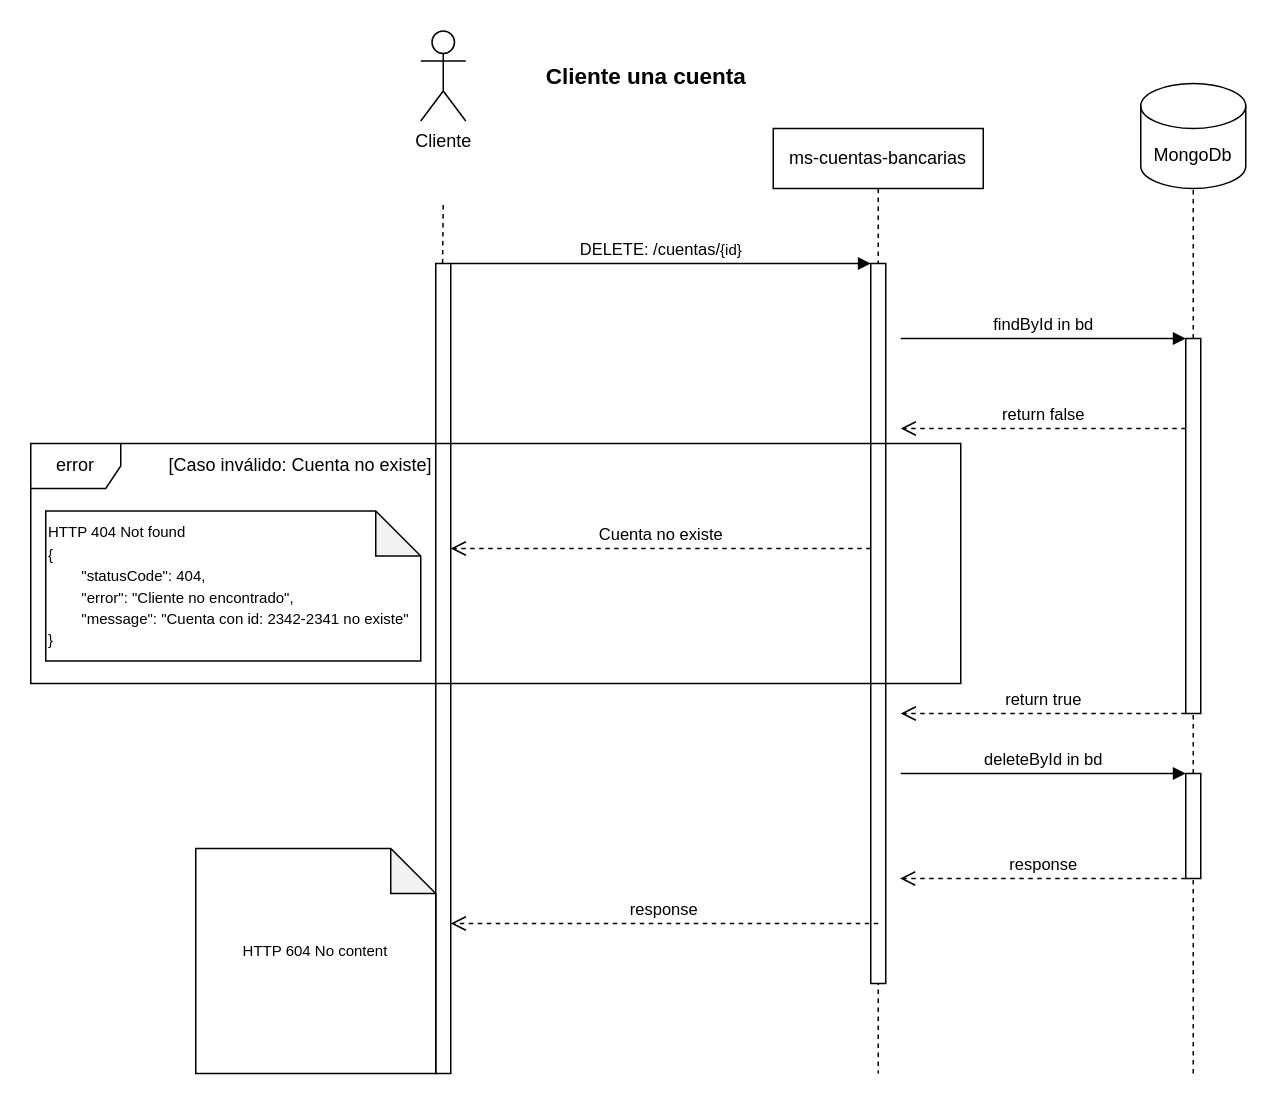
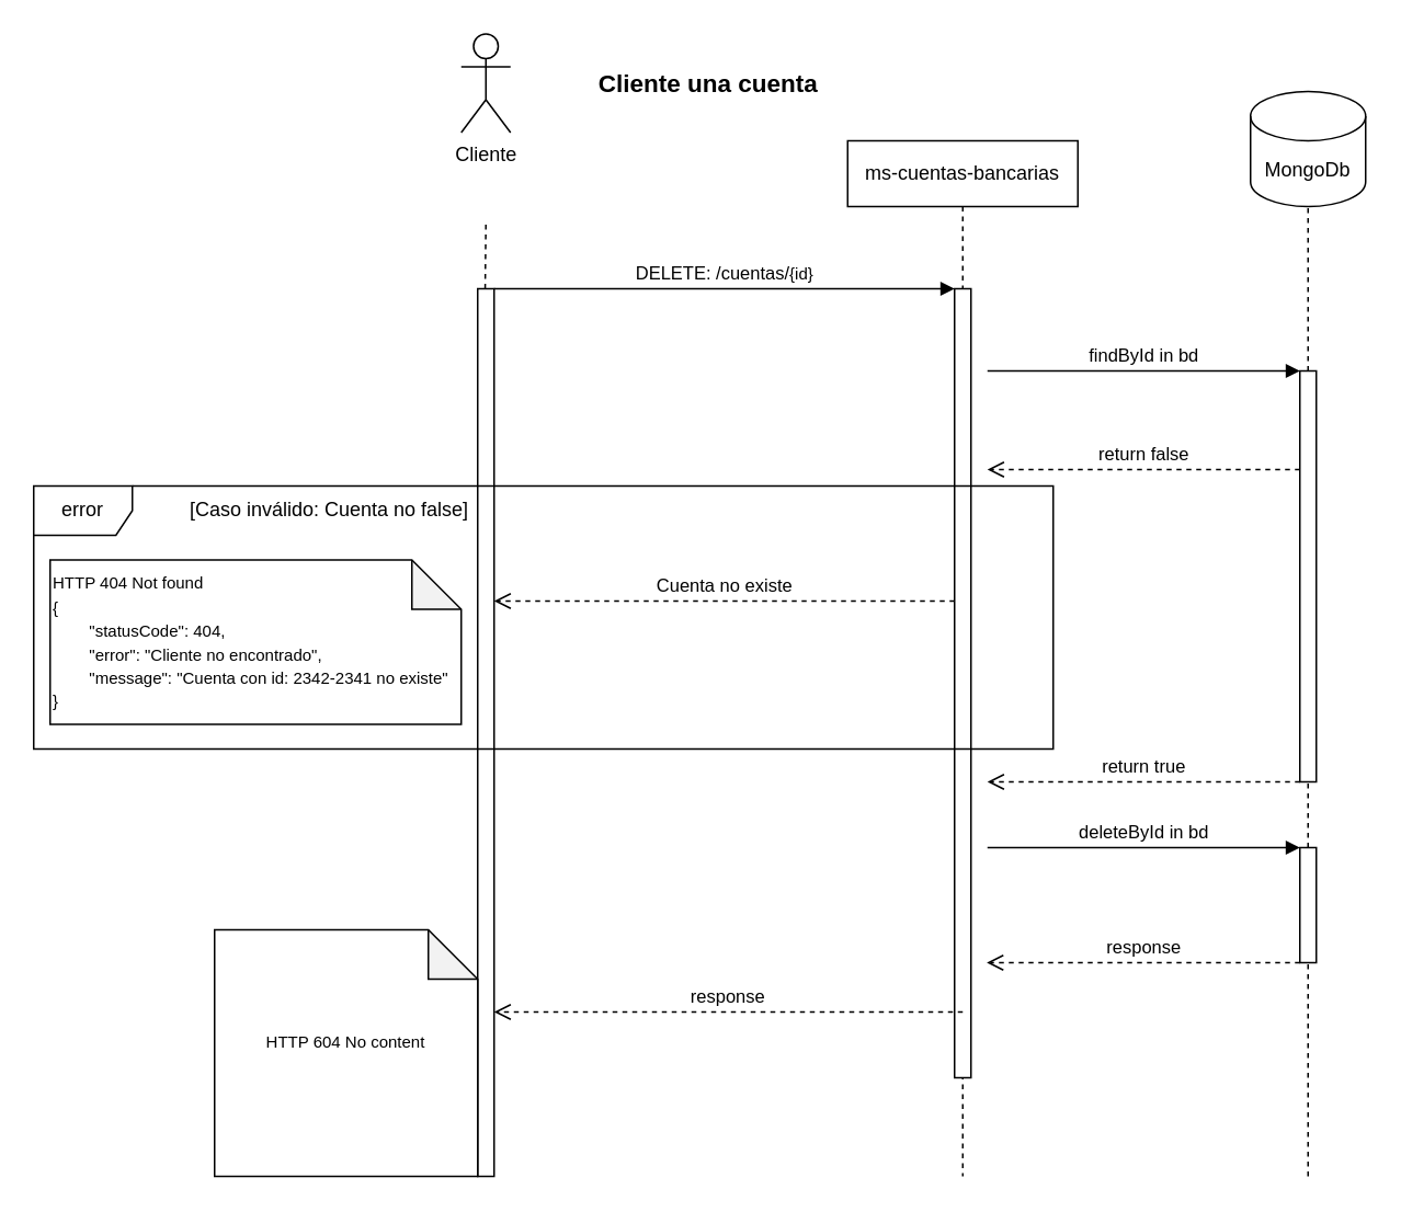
  <mxCell id="0" />
  <mxCell id="1" parent="0" />
  <mxCell id="2" value="&lt;b&gt;&lt;font style=&quot;font-size: 15px;&quot;&gt;Cliente una cuenta&lt;/font&gt;&lt;/b&gt;" style="text;html=1;align=center;verticalAlign=middle;resizable=0;points=[];autosize=1;strokeColor=none;fillColor=none;" parent="1" vertex="1"><mxGeometry x="345" y="35" width="170" height="30" as="geometry" /></mxCell>
  <mxCell id="3" value="ms-cuentas-bancarias" style="shape=umlLifeline;perimeter=lifelinePerimeter;whiteSpace=wrap;html=1;container=0;dropTarget=0;collapsible=0;recursiveResize=0;outlineConnect=0;portConstraint=eastwest;newEdgeStyle={&quot;edgeStyle&quot;:&quot;elbowEdgeStyle&quot;,&quot;elbow&quot;:&quot;vertical&quot;,&quot;curved&quot;:0,&quot;rounded&quot;:0};labelBackgroundColor=none;" parent="1" vertex="1"><mxGeometry x="515" y="85" width="140" height="630" as="geometry" /></mxCell>
  <mxCell id="4" value="" style="html=1;points=[];perimeter=orthogonalPerimeter;outlineConnect=0;targetShapes=umlLifeline;portConstraint=eastwest;newEdgeStyle={&quot;edgeStyle&quot;:&quot;elbowEdgeStyle&quot;,&quot;elbow&quot;:&quot;vertical&quot;,&quot;curved&quot;:0,&quot;rounded&quot;:0};labelBackgroundColor=none;" parent="3" vertex="1"><mxGeometry x="65" y="90" width="10" height="480" as="geometry" /></mxCell>
  <mxCell id="5" value="DELETE: /cuentas/&lt;span style=&quot;font-size: 10px; text-align: left; text-wrap-mode: wrap;&quot;&gt;{id&lt;/span&gt;&lt;span style=&quot;font-size: 10px; text-align: left; text-wrap-mode: wrap;&quot;&gt;}&lt;/span&gt;" style="html=1;verticalAlign=bottom;endArrow=block;edgeStyle=elbowEdgeStyle;elbow=vertical;curved=0;rounded=0;labelBackgroundColor=none;fontColor=default;" parent="1" source="7" target="4" edge="1"><mxGeometry x="0.001" relative="1" as="geometry"><mxPoint x="310" y="175" as="sourcePoint" /><Array as="points"><mxPoint x="395" y="175" /></Array><mxPoint x="580" y="175" as="targetPoint" /><mxPoint as="offset" /></mxGeometry></mxCell>
  <mxCell id="6" value="Cliente" style="shape=umlActor;verticalLabelPosition=bottom;verticalAlign=top;html=1;outlineConnect=0;labelBackgroundColor=none;" parent="1" vertex="1"><mxGeometry x="280" y="20" width="30" height="60" as="geometry" /></mxCell>
  <mxCell id="7" value="" style="html=1;points=[];perimeter=orthogonalPerimeter;outlineConnect=0;targetShapes=umlLifeline;portConstraint=eastwest;newEdgeStyle={&quot;edgeStyle&quot;:&quot;elbowEdgeStyle&quot;,&quot;elbow&quot;:&quot;vertical&quot;,&quot;curved&quot;:0,&quot;rounded&quot;:0};labelBackgroundColor=none;" parent="1" vertex="1"><mxGeometry x="290" y="175" width="10" height="540" as="geometry" /></mxCell>
  <mxCell id="8" value="" style="endArrow=none;dashed=1;html=1;rounded=0;labelBackgroundColor=none;fontColor=default;" parent="1" edge="1"><mxGeometry width="50" height="50" relative="1" as="geometry"><mxPoint x="294.55" y="175" as="sourcePoint" /><mxPoint x="295" y="135" as="targetPoint" /></mxGeometry></mxCell>
  <mxCell id="9" value="" style="endArrow=none;dashed=1;html=1;rounded=0;entryX=0.5;entryY=1;entryDx=0;entryDy=0;entryPerimeter=0;" parent="1" source="23" edge="1"><mxGeometry width="50" height="50" relative="1" as="geometry"><mxPoint x="795" y="795" as="sourcePoint" /><mxPoint x="795" y="125" as="targetPoint" /></mxGeometry></mxCell>
  <mxCell id="10" value="deleteById in bd" style="html=1;verticalAlign=bottom;endArrow=block;curved=0;rounded=0;" parent="1" edge="1"><mxGeometry width="80" relative="1" as="geometry"><mxPoint x="600" y="515" as="sourcePoint" /><mxPoint x="790" y="515" as="targetPoint" /></mxGeometry></mxCell>
  <mxCell id="11" value="response" style="html=1;verticalAlign=bottom;endArrow=open;dashed=1;endSize=8;curved=0;rounded=0;" parent="1" edge="1"><mxGeometry relative="1" as="geometry"><mxPoint x="790" y="585" as="sourcePoint" /><mxPoint x="599.591" y="585" as="targetPoint" /></mxGeometry></mxCell>
  <mxCell id="12" value="response" style="html=1;verticalAlign=bottom;endArrow=open;dashed=1;endSize=8;curved=0;rounded=0;" parent="1" edge="1"><mxGeometry relative="1" as="geometry"><mxPoint x="585" y="615" as="sourcePoint" /><mxPoint x="300" y="615" as="targetPoint" /></mxGeometry></mxCell>
  <mxCell id="13" value="&lt;font style=&quot;font-size: 10px;&quot;&gt;HTTP 604 No content&lt;/font&gt;&lt;div&gt;&lt;br&gt;&lt;/div&gt;" style="shape=note;whiteSpace=wrap;html=1;backgroundOutline=1;darkOpacity=0.05;align=center;" parent="1" vertex="1"><mxGeometry x="130" y="565" width="160" height="150" as="geometry" /></mxCell>
  <mxCell id="14" value="Cuenta no existe" style="html=1;verticalAlign=bottom;endArrow=open;dashed=1;endSize=8;edgeStyle=elbowEdgeStyle;elbow=vertical;curved=0;rounded=0;labelBackgroundColor=none;fontColor=default;" parent="1" edge="1"><mxGeometry relative="1" as="geometry"><mxPoint x="300" y="365" as="targetPoint" /><Array as="points"><mxPoint x="405" y="365" /></Array><mxPoint x="580" y="365" as="sourcePoint" /></mxGeometry></mxCell>
  <mxCell id="15" value="error" style="shape=umlFrame;whiteSpace=wrap;html=1;pointerEvents=0;" parent="1" vertex="1"><mxGeometry x="20" y="295" width="620" height="160" as="geometry" /></mxCell>
- <mxCell id="16" value="[Caso inválido: Cuenta no existe]" style="text;html=1;align=center;verticalAlign=middle;whiteSpace=wrap;rounded=0;" parent="1" vertex="1"><mxGeometry x="110" y="295" width="180" height="30" as="geometry" /></mxCell>
+ <mxCell id="16" value="[Caso inválido: Cuenta no false]" style="text;html=1;align=center;verticalAlign=middle;whiteSpace=wrap;rounded=0;" parent="1" vertex="1"><mxGeometry x="110" y="295" width="180" height="30" as="geometry" /></mxCell>
  <mxCell id="17" value="&lt;font style=&quot;font-size: 10px;&quot;&gt;HTTP 404 Not found&lt;/font&gt;&lt;div&gt;&lt;span style=&quot;font-size: 10px; background-color: initial;&quot;&gt;{&lt;/span&gt;&lt;/div&gt;&lt;div&gt;&lt;font style=&quot;font-size: 10px;&quot;&gt;&lt;span style=&quot;white-space: pre;&quot;&gt;&#09;&lt;/span&gt;&quot;statusCode&quot;: 404,&lt;/font&gt;&lt;/div&gt;&lt;div&gt;&lt;font style=&quot;font-size: 10px;&quot;&gt;&lt;span style=&quot;white-space: pre;&quot;&gt;&#09;&lt;/span&gt;&quot;error&quot;: &quot;Cliente no encontrado&quot;,&lt;/font&gt;&lt;/div&gt;&lt;div&gt;&lt;font style=&quot;font-size: 10px;&quot;&gt;&lt;span style=&quot;white-space: pre;&quot;&gt;&#09;&lt;/span&gt;&quot;message&quot;: &quot;Cuenta con id: 2342-2341 no existe&quot;&lt;/font&gt;&lt;/div&gt;&lt;div&gt;&lt;font style=&quot;font-size: 10px;&quot;&gt;}&lt;/font&gt;&lt;/div&gt;" style="shape=note;whiteSpace=wrap;html=1;backgroundOutline=1;darkOpacity=0.05;align=left;" parent="1" vertex="1"><mxGeometry x="30" y="340" width="250" height="100" as="geometry" /></mxCell>
  <mxCell id="18" value="findById in bd" style="html=1;verticalAlign=bottom;endArrow=block;curved=0;rounded=0;" parent="1" edge="1"><mxGeometry width="80" relative="1" as="geometry"><mxPoint x="600" y="225" as="sourcePoint" /><mxPoint x="790" y="225" as="targetPoint" /></mxGeometry></mxCell>
  <mxCell id="19" value="return false" style="html=1;verticalAlign=bottom;endArrow=open;dashed=1;endSize=8;curved=0;rounded=0;" parent="1" edge="1"><mxGeometry relative="1" as="geometry"><mxPoint x="790" y="285" as="sourcePoint" /><mxPoint x="600" y="285" as="targetPoint" /></mxGeometry></mxCell>
  <mxCell id="20" value="return true" style="html=1;verticalAlign=bottom;endArrow=open;dashed=1;endSize=8;curved=0;rounded=0;" parent="1" edge="1"><mxGeometry relative="1" as="geometry"><mxPoint x="790" y="475" as="sourcePoint" /><mxPoint x="600" y="475" as="targetPoint" /></mxGeometry></mxCell>
  <mxCell id="21" value="MongoDb" style="shape=cylinder3;whiteSpace=wrap;html=1;boundedLbl=1;backgroundOutline=1;size=15;" parent="1" vertex="1"><mxGeometry x="760" y="55" width="70" height="70" as="geometry" /></mxCell>
  <mxCell id="22" value="" style="endArrow=none;dashed=1;html=1;rounded=0;entryX=0.5;entryY=1;entryDx=0;entryDy=0;entryPerimeter=0;" parent="1" source="25" target="23" edge="1"><mxGeometry width="50" height="50" relative="1" as="geometry"><mxPoint x="795" y="795" as="sourcePoint" /><mxPoint x="795" y="125" as="targetPoint" /></mxGeometry></mxCell>
  <mxCell id="23" value="" style="html=1;points=[];perimeter=orthogonalPerimeter;outlineConnect=0;targetShapes=umlLifeline;portConstraint=eastwest;newEdgeStyle={&quot;edgeStyle&quot;:&quot;elbowEdgeStyle&quot;,&quot;elbow&quot;:&quot;vertical&quot;,&quot;curved&quot;:0,&quot;rounded&quot;:0};labelBackgroundColor=none;" parent="1" vertex="1"><mxGeometry x="790" y="225" width="10" height="250" as="geometry" /></mxCell>
  <mxCell id="24" value="" style="endArrow=none;dashed=1;html=1;rounded=0;entryX=0.5;entryY=1;entryDx=0;entryDy=0;entryPerimeter=0;" parent="1" target="25" edge="1"><mxGeometry width="50" height="50" relative="1" as="geometry"><mxPoint x="795" y="715" as="sourcePoint" /><mxPoint x="795" y="285" as="targetPoint" /></mxGeometry></mxCell>
  <mxCell id="25" value="" style="html=1;points=[];perimeter=orthogonalPerimeter;outlineConnect=0;targetShapes=umlLifeline;portConstraint=eastwest;newEdgeStyle={&quot;edgeStyle&quot;:&quot;elbowEdgeStyle&quot;,&quot;elbow&quot;:&quot;vertical&quot;,&quot;curved&quot;:0,&quot;rounded&quot;:0};labelBackgroundColor=none;" parent="1" vertex="1"><mxGeometry x="790" y="515" width="10" height="70" as="geometry" /></mxCell>
